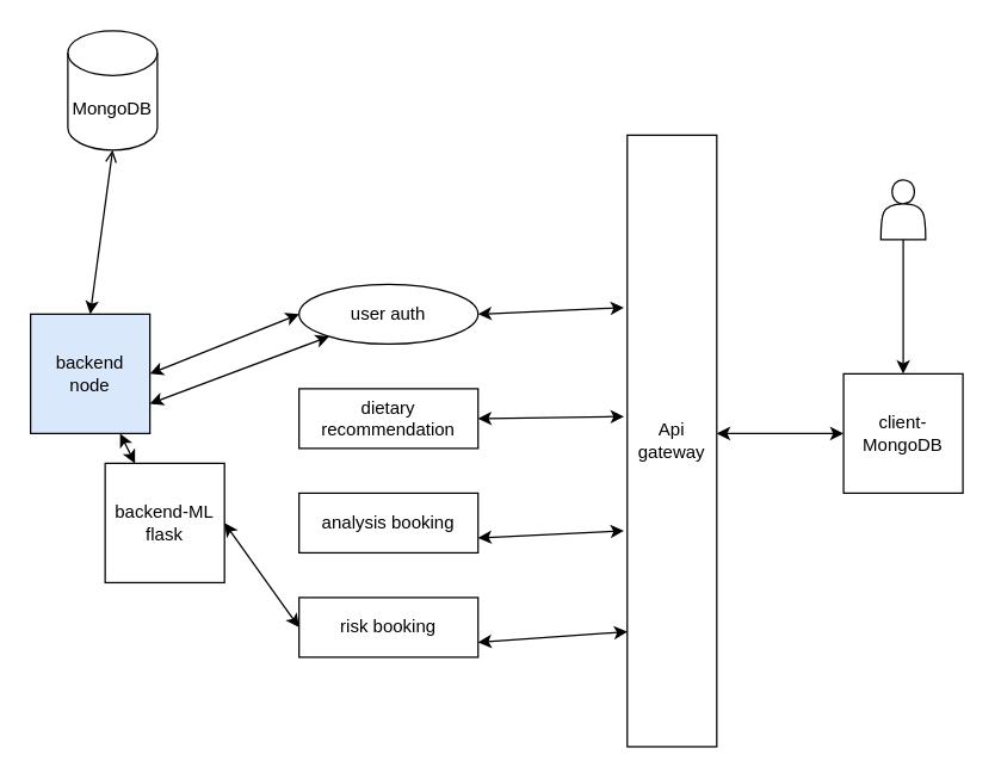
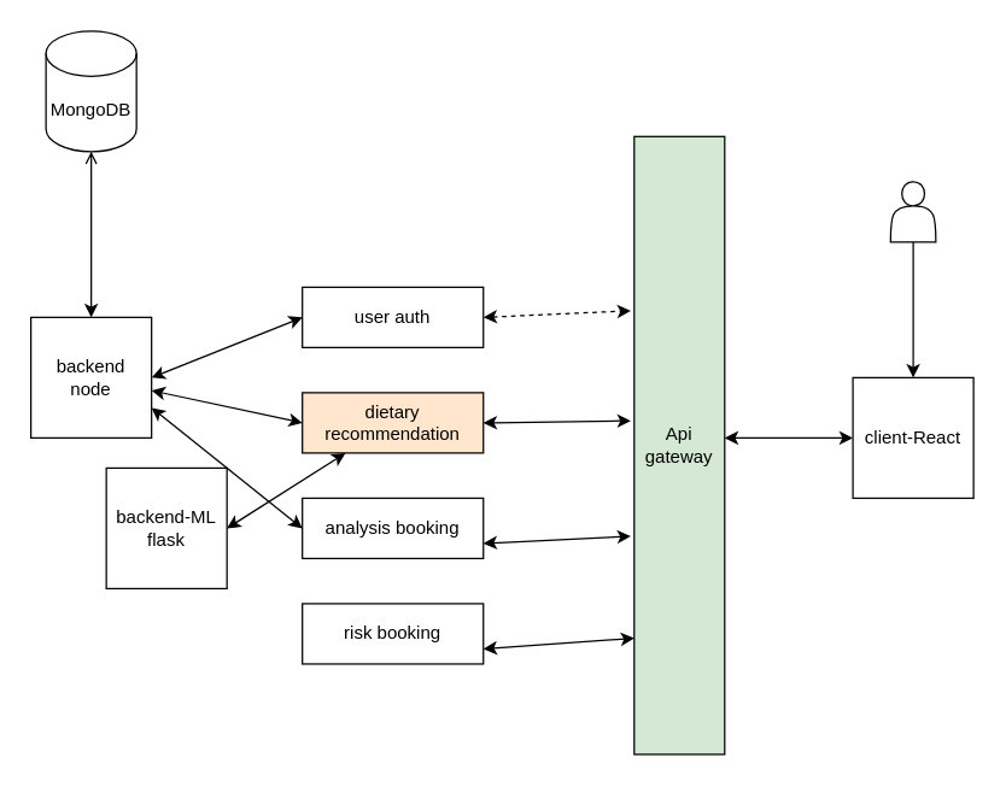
  <mxCell id="0" />
  <mxCell id="1" parent="0" />
- <mxCell id="2" value="client-MongoDB" style="whiteSpace=wrap;html=1;aspect=fixed;" parent="1" vertex="1"><mxGeometry x="565" y="250" width="80" height="80" as="geometry" /></mxCell>
- <mxCell id="3" value="backend&lt;div&gt;node&lt;/div&gt;" style="whiteSpace=wrap;html=1;aspect=fixed;fillColor=#dae8fc;" parent="1" vertex="1"><mxGeometry x="20" y="210" width="80" height="80" as="geometry" /></mxCell>
- <mxCell id="4" value="Api gateway" style="rounded=0;whiteSpace=wrap;html=1;" parent="1" vertex="1"><mxGeometry x="420" y="90" width="60" height="410" as="geometry" /></mxCell>
- <mxCell id="5" value="user auth" style="ellipse;whiteSpace=wrap;html=1;" parent="1" vertex="1"><mxGeometry x="200" y="190" width="120" height="40" as="geometry" /></mxCell>
- <mxCell id="6" value="dietary recommendation" style="rounded=0;whiteSpace=wrap;html=1;" parent="1" vertex="1"><mxGeometry x="200" y="260" width="120" height="40" as="geometry" /></mxCell>
+ <mxCell id="2" value="client-React" style="whiteSpace=wrap;html=1;aspect=fixed;" parent="1" vertex="1"><mxGeometry x="565" y="250" width="80" height="80" as="geometry" /></mxCell>
+ <mxCell id="3" value="backend&lt;div&gt;node&lt;/div&gt;" style="whiteSpace=wrap;html=1;aspect=fixed;" parent="1" vertex="1"><mxGeometry x="20" y="210" width="80" height="80" as="geometry" /></mxCell>
+ <mxCell id="4" value="Api gateway" style="rounded=0;whiteSpace=wrap;html=1;fillColor=#d5e8d4;" parent="1" vertex="1"><mxGeometry x="420" y="90" width="60" height="410" as="geometry" /></mxCell>
+ <mxCell id="5" value="user auth" style="rounded=0;whiteSpace=wrap;html=1;" parent="1" vertex="1"><mxGeometry x="200" y="190" width="120" height="40" as="geometry" /></mxCell>
+ <mxCell id="6" value="dietary recommendation" style="rounded=0;whiteSpace=wrap;html=1;fillColor=#ffe6cc;" parent="1" vertex="1"><mxGeometry x="200" y="260" width="120" height="40" as="geometry" /></mxCell>
  <mxCell id="7" value="analysis booking" style="rounded=0;whiteSpace=wrap;html=1;" parent="1" vertex="1"><mxGeometry x="200" y="330" width="120" height="40" as="geometry" /></mxCell>
  <mxCell id="8" style="edgeStyle=orthogonalEdgeStyle;rounded=0;orthogonalLoop=1;jettySize=auto;html=1;exitX=0.5;exitY=1;exitDx=0;exitDy=0;entryX=0.5;entryY=0;entryDx=0;entryDy=0;" edge="1" parent="1" source="9" target="2"><mxGeometry relative="1" as="geometry"><mxPoint x="604.824" y="210" as="targetPoint" /></mxGeometry></mxCell>
  <mxCell id="9" value="" style="shape=actor;whiteSpace=wrap;html=1;" parent="1" vertex="1"><mxGeometry x="590" y="120" width="30" height="40" as="geometry" /></mxCell>
- <mxCell id="10" value="MongoDB" style="shape=cylinder3;whiteSpace=wrap;html=1;boundedLbl=1;backgroundOutline=1;size=15;" parent="1" vertex="1"><mxGeometry x="45" y="20" width="60" height="80" as="geometry" /></mxCell>
+ <mxCell id="10" value="MongoDB" style="shape=cylinder3;whiteSpace=wrap;html=1;boundedLbl=1;backgroundOutline=1;size=15;" parent="1" vertex="1"><mxGeometry x="30" y="20" width="60" height="80" as="geometry" /></mxCell>
  <mxCell id="11" value="backend-ML&lt;div&gt;flask&lt;/div&gt;" style="whiteSpace=wrap;html=1;aspect=fixed;" vertex="1" parent="1"><mxGeometry x="70" y="310" width="80" height="80" as="geometry" /></mxCell>
  <mxCell id="12" value="risk booking" style="rounded=0;whiteSpace=wrap;html=1;" vertex="1" parent="1"><mxGeometry x="200" y="400" width="120" height="40" as="geometry" /></mxCell>
  <mxCell id="13" value="" style="endArrow=classic;startArrow=classic;html=1;rounded=0;" edge="1" parent="1" target="2"><mxGeometry width="50" height="50" relative="1" as="geometry"><mxPoint x="480" y="290" as="sourcePoint" /><mxPoint x="530" y="240" as="targetPoint" /></mxGeometry></mxCell>
  <mxCell id="14" value="" style="endArrow=classic;startArrow=classic;html=1;rounded=0;entryX=-0.037;entryY=0.46;entryDx=0;entryDy=0;entryPerimeter=0;" edge="1" parent="1" target="4"><mxGeometry width="50" height="50" relative="1" as="geometry"><mxPoint x="320" y="280" as="sourcePoint" /><mxPoint x="370" y="230" as="targetPoint" /></mxGeometry></mxCell>
  <mxCell id="15" value="" style="endArrow=classic;startArrow=classic;html=1;rounded=0;entryX=-0.037;entryY=0.647;entryDx=0;entryDy=0;entryPerimeter=0;" edge="1" parent="1" target="4"><mxGeometry width="50" height="50" relative="1" as="geometry"><mxPoint x="320" y="360" as="sourcePoint" /><mxPoint x="370" y="310" as="targetPoint" /></mxGeometry></mxCell>
- <mxCell id="16" value="" style="endArrow=classic;startArrow=classic;html=1;rounded=0;entryX=-0.037;entryY=0.282;entryDx=0;entryDy=0;entryPerimeter=0;exitX=1;exitY=0.5;exitDx=0;exitDy=0;" edge="1" parent="1" source="5" target="4"><mxGeometry width="50" height="50" relative="1" as="geometry"><mxPoint x="330" y="220" as="sourcePoint" /><mxPoint x="350" y="180" as="targetPoint" /></mxGeometry></mxCell>
+ <mxCell id="16" value="" style="endArrow=classic;startArrow=classic;html=1;rounded=0;entryX=-0.037;entryY=0.282;entryDx=0;entryDy=0;entryPerimeter=0;exitX=1;exitY=0.5;exitDx=0;exitDy=0;dashed=1;" edge="1" parent="1" source="5" target="4"><mxGeometry width="50" height="50" relative="1" as="geometry"><mxPoint x="330" y="220" as="sourcePoint" /><mxPoint x="350" y="180" as="targetPoint" /></mxGeometry></mxCell>
  <mxCell id="17" value="" style="endArrow=classic;startArrow=classic;html=1;rounded=0;entryX=0.002;entryY=0.812;entryDx=0;entryDy=0;entryPerimeter=0;" edge="1" parent="1" target="4"><mxGeometry width="50" height="50" relative="1" as="geometry"><mxPoint x="320" y="430" as="sourcePoint" /><mxPoint x="370" y="380" as="targetPoint" /></mxGeometry></mxCell>
- <mxCell id="18" value="" style="endArrow=classic;startArrow=classic;html=1;rounded=0;entryX=0;entryY=0.5;entryDx=0;entryDy=0;exitX=1;exitY=0.5;exitDx=0;exitDy=0;" edge="1" parent="1" source="11" target="12"><mxGeometry width="50" height="50" relative="1" as="geometry"><mxPoint x="100" y="370" as="sourcePoint" /><mxPoint x="150" y="320" as="targetPoint" /></mxGeometry></mxCell>
+ <mxCell id="18" value="" style="endArrow=classic;startArrow=classic;html=1;rounded=0;exitX=1;exitY=0.5;exitDx=0;exitDy=0;" edge="1" parent="1" source="11" target="6"><mxGeometry width="50" height="50" relative="1" as="geometry"><mxPoint x="100" y="370" as="sourcePoint" /><mxPoint x="150" y="320" as="targetPoint" /></mxGeometry></mxCell>
  <mxCell id="19" value="" style="endArrow=classic;startArrow=classic;html=1;rounded=0;entryX=0;entryY=0.5;entryDx=0;entryDy=0;" edge="1" parent="1" target="5"><mxGeometry width="50" height="50" relative="1" as="geometry"><mxPoint x="100" y="250" as="sourcePoint" /><mxPoint x="150" y="200" as="targetPoint" /></mxGeometry></mxCell>
- <mxCell id="20" value="" style="endArrow=classic;startArrow=classic;html=1;rounded=0;" edge="1" parent="1" source="3" target="11"><mxGeometry width="50" height="50" relative="1" as="geometry"><mxPoint x="130" y="270" as="sourcePoint" /><mxPoint x="150" y="210" as="targetPoint" /></mxGeometry></mxCell>
- <mxCell id="21" value="" style="endArrow=classic;startArrow=classic;html=1;rounded=0;exitX=1;exitY=0.75;exitDx=0;exitDy=0;" edge="1" parent="1" source="3" target="5"><mxGeometry width="50" height="50" relative="1" as="geometry"><mxPoint x="100" y="260" as="sourcePoint" /><mxPoint x="150" y="210" as="targetPoint" /></mxGeometry></mxCell>
+ <mxCell id="20" value="" style="endArrow=classic;startArrow=classic;html=1;rounded=0;entryX=0;entryY=0.5;entryDx=0;entryDy=0;" edge="1" parent="1" source="3" target="6"><mxGeometry width="50" height="50" relative="1" as="geometry"><mxPoint x="130" y="270" as="sourcePoint" /><mxPoint x="150" y="210" as="targetPoint" /></mxGeometry></mxCell>
+ <mxCell id="21" value="" style="endArrow=classic;startArrow=classic;html=1;rounded=0;entryX=0;entryY=0.5;entryDx=0;entryDy=0;exitX=1;exitY=0.75;exitDx=0;exitDy=0;" edge="1" parent="1" source="3" target="7"><mxGeometry width="50" height="50" relative="1" as="geometry"><mxPoint x="100" y="260" as="sourcePoint" /><mxPoint x="150" y="210" as="targetPoint" /></mxGeometry></mxCell>
  <mxCell id="22" value="" style="endArrow=open;startArrow=classic;html=1;rounded=0;exitX=0.5;exitY=0;exitDx=0;exitDy=0;entryX=0.5;entryY=1;entryDx=0;entryDy=0;entryPerimeter=0;" edge="1" parent="1" source="3" target="10"><mxGeometry width="50" height="50" relative="1" as="geometry"><mxPoint x="130" y="160" as="sourcePoint" /><mxPoint x="180" y="110" as="targetPoint" /></mxGeometry></mxCell>
